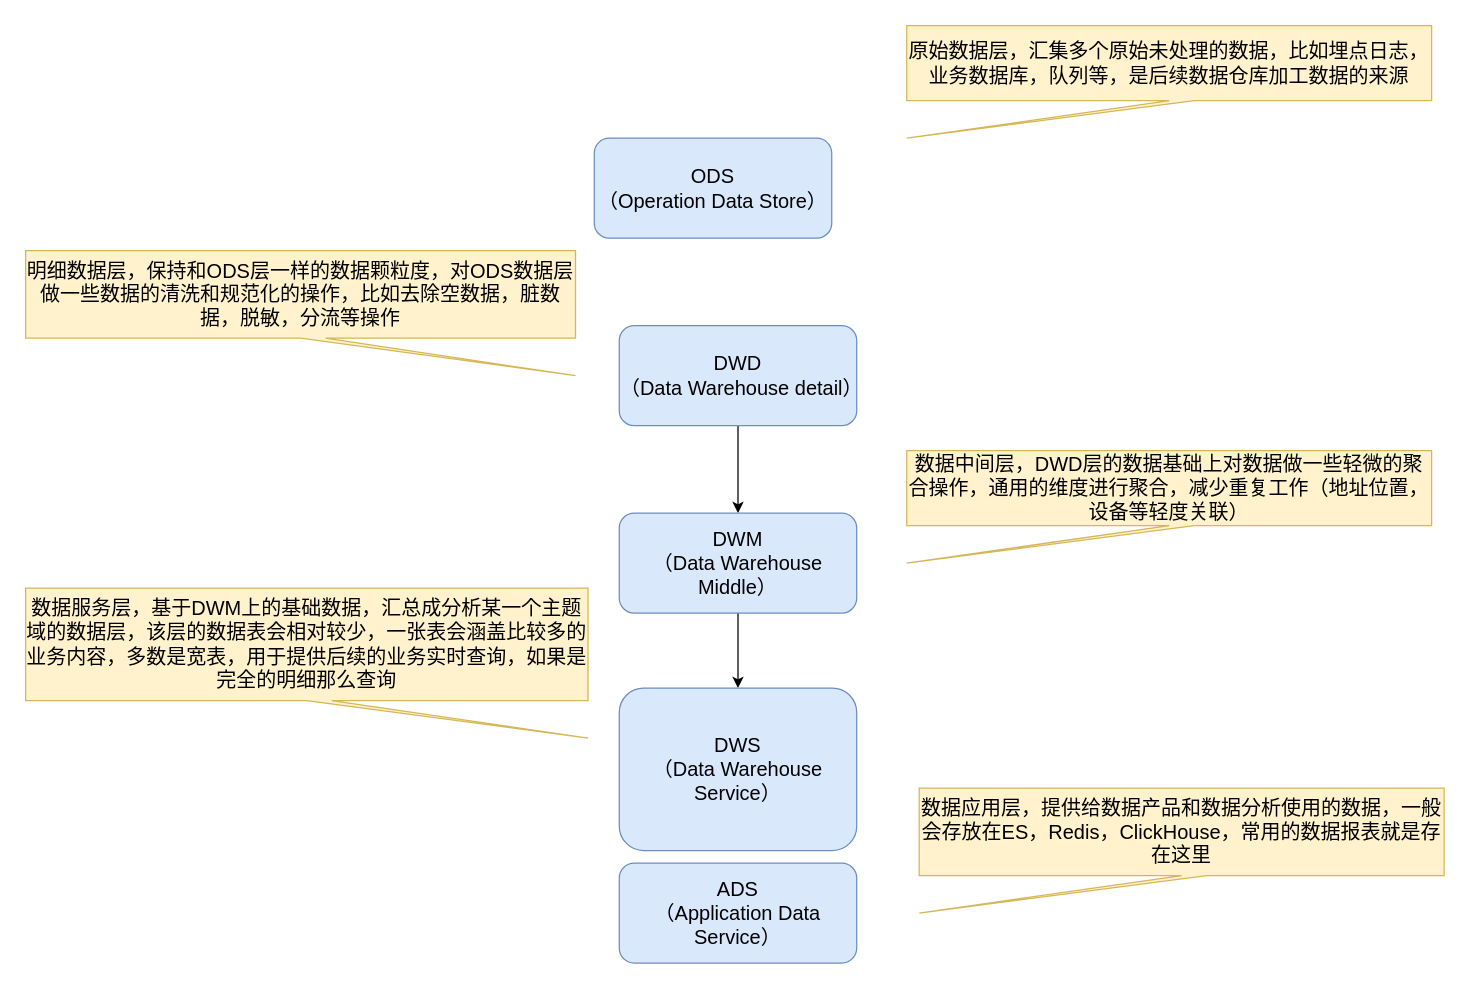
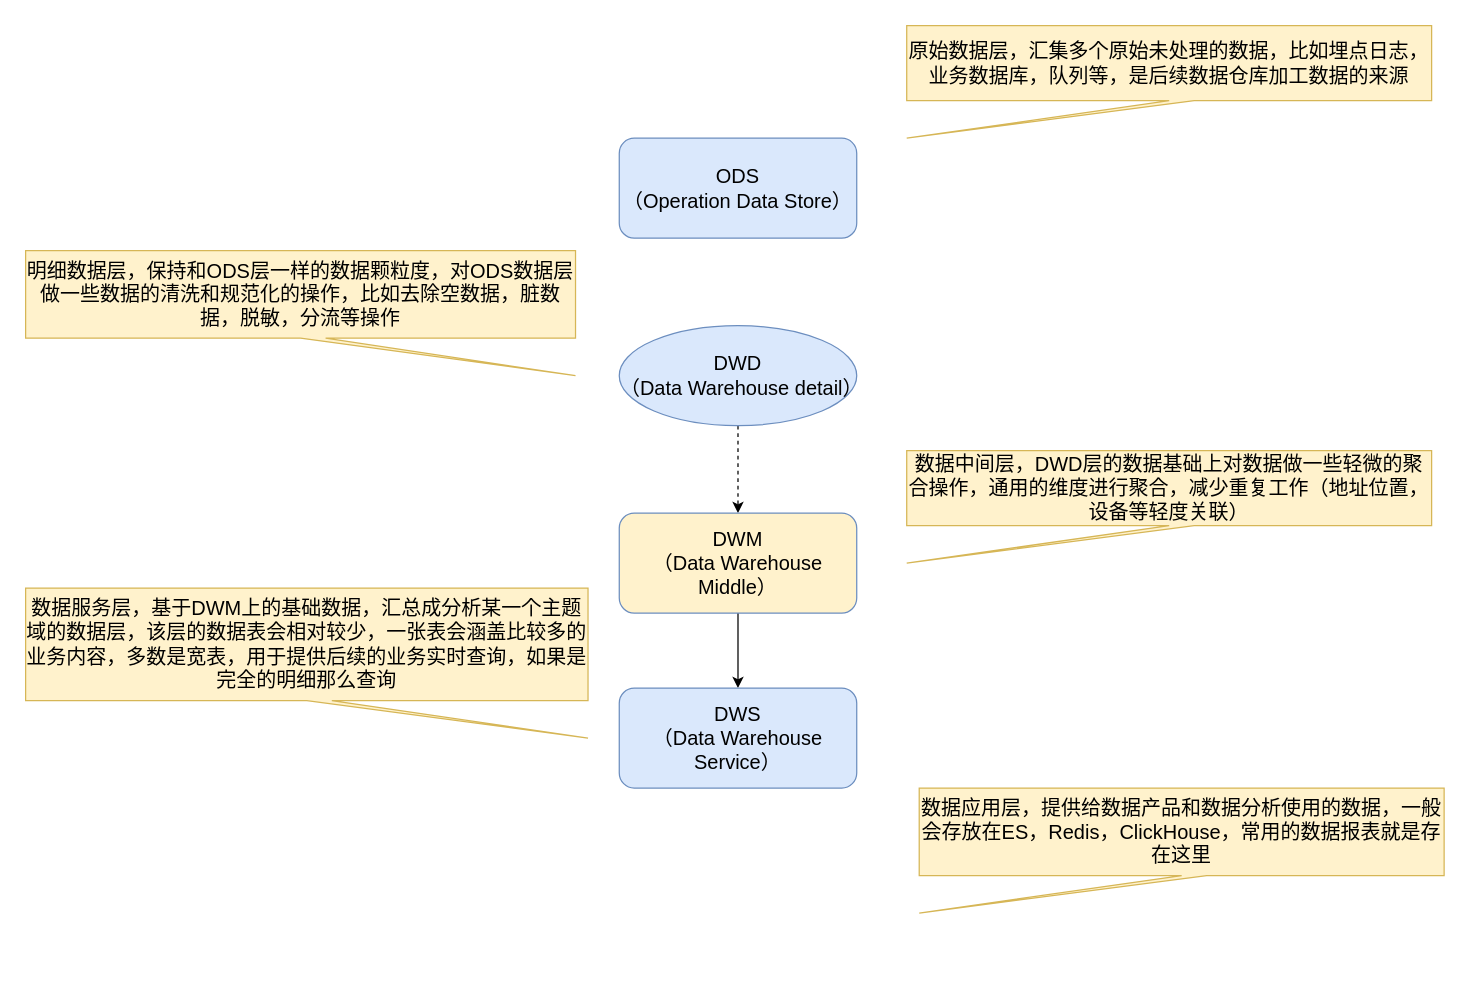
  <mxCell id="0" />
  <mxCell id="1" parent="0" />
- <mxCell id="2" value="&lt;font style=&quot;vertical-align: inherit;&quot; class=&quot;notranslate fyzs-translate-target fyzs-translate-target-wrapper&quot;&gt;&lt;font style=&quot;vertical-align: inherit;&quot; class=&quot;notranslate fyzs-translate-target fyzs-translate-target-box&quot;&gt;&lt;font style=&quot;vertical-align: inherit;&quot; title=&quot;O&quot; class=&quot;notranslate fyzs-translate-target fyzs-translate-target-text&quot;&gt;ODS&lt;/font&gt;&lt;/font&gt;&lt;/font&gt;&lt;div&gt;&lt;font style=&quot;vertical-align: inherit;&quot; class=&quot;notranslate fyzs-translate-target fyzs-translate-target-wrapper&quot;&gt;&lt;font style=&quot;vertical-align: inherit;&quot; class=&quot;notranslate fyzs-translate-target fyzs-translate-target-box&quot;&gt;&lt;font style=&quot;vertical-align: inherit;&quot; title=&quot;O&quot; class=&quot;notranslate fyzs-translate-target fyzs-translate-target-text&quot;&gt;（Operation Data Store）&lt;/font&gt;&lt;/font&gt;&lt;/font&gt;&lt;/div&gt;" style="rounded=1;whiteSpace=wrap;html=1;fillColor=#dae8fc;strokeColor=#6c8ebf;fontSize=16;" vertex="1" parent="1"><mxGeometry x="475" y="110" width="190" height="80" as="geometry" /></mxCell>
- <mxCell id="3" style="edgeStyle=orthogonalEdgeStyle;rounded=0;orthogonalLoop=1;jettySize=auto;html=1;entryX=0.5;entryY=0;entryDx=0;entryDy=0;fontSize=16;" edge="1" parent="1" source="4" target="6"><mxGeometry relative="1" as="geometry" /></mxCell>
- <mxCell id="4" value="&lt;font style=&quot;vertical-align: inherit;&quot; class=&quot;notranslate fyzs-translate-target fyzs-translate-target-wrapper&quot;&gt;&lt;font style=&quot;vertical-align: inherit;&quot; class=&quot;notranslate fyzs-translate-target fyzs-translate-target-box&quot;&gt;&lt;font style=&quot;vertical-align: inherit;&quot; title=&quot;D&quot; class=&quot;notranslate fyzs-translate-target fyzs-translate-target-text&quot;&gt;DWD&lt;/font&gt;&lt;/font&gt;&lt;/font&gt;&lt;div&gt;&lt;font style=&quot;vertical-align: inherit;&quot; class=&quot;notranslate fyzs-translate-target fyzs-translate-target-wrapper&quot;&gt;&lt;font style=&quot;vertical-align: inherit;&quot; class=&quot;notranslate fyzs-translate-target fyzs-translate-target-box&quot;&gt;&lt;font style=&quot;vertical-align: inherit;&quot; title=&quot;D&quot; class=&quot;notranslate fyzs-translate-target fyzs-translate-target-text&quot;&gt;（Data Warehouse detail）&lt;/font&gt;&lt;/font&gt;&lt;/font&gt;&lt;/div&gt;" style="rounded=1;whiteSpace=wrap;html=1;fillColor=#dae8fc;strokeColor=#6c8ebf;fontSize=16;" vertex="1" parent="1"><mxGeometry x="495" y="260" width="190" height="80" as="geometry" /></mxCell>
+ <mxCell id="2" value="&lt;font style=&quot;vertical-align: inherit;&quot; class=&quot;notranslate fyzs-translate-target fyzs-translate-target-wrapper&quot;&gt;&lt;font style=&quot;vertical-align: inherit;&quot; class=&quot;notranslate fyzs-translate-target fyzs-translate-target-box&quot;&gt;&lt;font style=&quot;vertical-align: inherit;&quot; title=&quot;O&quot; class=&quot;notranslate fyzs-translate-target fyzs-translate-target-text&quot;&gt;ODS&lt;/font&gt;&lt;/font&gt;&lt;/font&gt;&lt;div&gt;&lt;font style=&quot;vertical-align: inherit;&quot; class=&quot;notranslate fyzs-translate-target fyzs-translate-target-wrapper&quot;&gt;&lt;font style=&quot;vertical-align: inherit;&quot; class=&quot;notranslate fyzs-translate-target fyzs-translate-target-box&quot;&gt;&lt;font style=&quot;vertical-align: inherit;&quot; title=&quot;O&quot; class=&quot;notranslate fyzs-translate-target fyzs-translate-target-text&quot;&gt;（Operation Data Store）&lt;/font&gt;&lt;/font&gt;&lt;/font&gt;&lt;/div&gt;" style="rounded=1;whiteSpace=wrap;html=1;fillColor=#dae8fc;strokeColor=#6c8ebf;fontSize=16;" vertex="1" parent="1"><mxGeometry x="495" y="110" width="190" height="80" as="geometry" /></mxCell>
+ <mxCell id="3" style="edgeStyle=orthogonalEdgeStyle;rounded=0;orthogonalLoop=1;jettySize=auto;html=1;entryX=0.5;entryY=0;entryDx=0;entryDy=0;fontSize=16;dashed=1;" edge="1" parent="1" source="4" target="6"><mxGeometry relative="1" as="geometry" /></mxCell>
+ <mxCell id="4" value="&lt;font style=&quot;vertical-align: inherit;&quot; class=&quot;notranslate fyzs-translate-target fyzs-translate-target-wrapper&quot;&gt;&lt;font style=&quot;vertical-align: inherit;&quot; class=&quot;notranslate fyzs-translate-target fyzs-translate-target-box&quot;&gt;&lt;font style=&quot;vertical-align: inherit;&quot; title=&quot;D&quot; class=&quot;notranslate fyzs-translate-target fyzs-translate-target-text&quot;&gt;DWD&lt;/font&gt;&lt;/font&gt;&lt;/font&gt;&lt;div&gt;&lt;font style=&quot;vertical-align: inherit;&quot; class=&quot;notranslate fyzs-translate-target fyzs-translate-target-wrapper&quot;&gt;&lt;font style=&quot;vertical-align: inherit;&quot; class=&quot;notranslate fyzs-translate-target fyzs-translate-target-box&quot;&gt;&lt;font style=&quot;vertical-align: inherit;&quot; title=&quot;D&quot; class=&quot;notranslate fyzs-translate-target fyzs-translate-target-text&quot;&gt;（Data Warehouse detail）&lt;/font&gt;&lt;/font&gt;&lt;/font&gt;&lt;/div&gt;" style="ellipse;whiteSpace=wrap;html=1;fillColor=#dae8fc;strokeColor=#6c8ebf;fontSize=16;" vertex="1" parent="1"><mxGeometry x="495" y="260" width="190" height="80" as="geometry" /></mxCell>
  <mxCell id="5" style="edgeStyle=orthogonalEdgeStyle;rounded=0;orthogonalLoop=1;jettySize=auto;html=1;fontSize=16;" edge="1" parent="1" source="6" target="7"><mxGeometry relative="1" as="geometry" /></mxCell>
- <mxCell id="6" value="&lt;font style=&quot;vertical-align: inherit;&quot; class=&quot;notranslate fyzs-translate-target fyzs-translate-target-wrapper&quot;&gt;&lt;font style=&quot;vertical-align: inherit;&quot; class=&quot;notranslate fyzs-translate-target fyzs-translate-target-box&quot;&gt;&lt;font style=&quot;vertical-align: inherit;&quot; title=&quot;D&quot; class=&quot;notranslate fyzs-translate-target fyzs-translate-target-text&quot;&gt;DWM&lt;/font&gt;&lt;/font&gt;&lt;/font&gt;&lt;div&gt;&lt;font style=&quot;vertical-align: inherit;&quot; class=&quot;notranslate fyzs-translate-target fyzs-translate-target-wrapper&quot;&gt;&lt;font style=&quot;vertical-align: inherit;&quot; class=&quot;notranslate fyzs-translate-target fyzs-translate-target-box&quot;&gt;&lt;font style=&quot;vertical-align: inherit;&quot; title=&quot;D&quot; class=&quot;notranslate fyzs-translate-target fyzs-translate-target-text&quot;&gt;（Data Warehouse Middle）&lt;/font&gt;&lt;/font&gt;&lt;/font&gt;&lt;/div&gt;" style="rounded=1;whiteSpace=wrap;html=1;fillColor=#dae8fc;strokeColor=#6c8ebf;fontSize=16;" vertex="1" parent="1"><mxGeometry x="495" y="410" width="190" height="80" as="geometry" /></mxCell>
- <mxCell id="7" value="&lt;font style=&quot;vertical-align: inherit;&quot; class=&quot;notranslate fyzs-translate-target fyzs-translate-target-wrapper&quot;&gt;&lt;font style=&quot;vertical-align: inherit;&quot; class=&quot;notranslate fyzs-translate-target fyzs-translate-target-box&quot;&gt;&lt;font style=&quot;vertical-align: inherit;&quot; title=&quot;D&quot; class=&quot;notranslate fyzs-translate-target fyzs-translate-target-text&quot;&gt;DWS&lt;/font&gt;&lt;/font&gt;&lt;/font&gt;&lt;div&gt;&lt;font style=&quot;vertical-align: inherit;&quot; class=&quot;notranslate fyzs-translate-target fyzs-translate-target-wrapper&quot;&gt;&lt;font style=&quot;vertical-align: inherit;&quot; class=&quot;notranslate fyzs-translate-target fyzs-translate-target-box&quot;&gt;&lt;font style=&quot;vertical-align: inherit;&quot; title=&quot;D&quot; class=&quot;notranslate fyzs-translate-target fyzs-translate-target-text&quot;&gt;（Data Warehouse Service）&lt;/font&gt;&lt;/font&gt;&lt;/font&gt;&lt;/div&gt;" style="rounded=1;whiteSpace=wrap;html=1;fillColor=#dae8fc;strokeColor=#6c8ebf;fontSize=16;" vertex="1" parent="1"><mxGeometry x="495" y="550" width="190" height="130" as="geometry" /></mxCell>
- <mxCell id="8" value="&lt;font style=&quot;vertical-align: inherit;&quot; class=&quot;notranslate fyzs-translate-target fyzs-translate-target-wrapper&quot;&gt;&lt;font style=&quot;vertical-align: inherit;&quot; class=&quot;notranslate fyzs-translate-target fyzs-translate-target-box&quot;&gt;&lt;font style=&quot;vertical-align: inherit;&quot; title=&quot;A&quot; class=&quot;notranslate fyzs-translate-target fyzs-translate-target-text&quot;&gt;ADS&lt;/font&gt;&lt;/font&gt;&lt;/font&gt;&lt;div&gt;&lt;font style=&quot;vertical-align: inherit;&quot; class=&quot;notranslate fyzs-translate-target fyzs-translate-target-wrapper&quot;&gt;&lt;font style=&quot;vertical-align: inherit;&quot; class=&quot;notranslate fyzs-translate-target fyzs-translate-target-box&quot;&gt;&lt;font style=&quot;vertical-align: inherit;&quot; title=&quot;A&quot; class=&quot;notranslate fyzs-translate-target fyzs-translate-target-text&quot;&gt;（Application Data Service）&lt;/font&gt;&lt;/font&gt;&lt;/font&gt;&lt;/div&gt;" style="rounded=1;whiteSpace=wrap;html=1;fillColor=#dae8fc;strokeColor=#6c8ebf;fontSize=16;" vertex="1" parent="1"><mxGeometry x="495" y="690" width="190" height="80" as="geometry" /></mxCell>
+ <mxCell id="6" value="&lt;font style=&quot;vertical-align: inherit;&quot; class=&quot;notranslate fyzs-translate-target fyzs-translate-target-wrapper&quot;&gt;&lt;font style=&quot;vertical-align: inherit;&quot; class=&quot;notranslate fyzs-translate-target fyzs-translate-target-box&quot;&gt;&lt;font style=&quot;vertical-align: inherit;&quot; title=&quot;D&quot; class=&quot;notranslate fyzs-translate-target fyzs-translate-target-text&quot;&gt;DWM&lt;/font&gt;&lt;/font&gt;&lt;/font&gt;&lt;div&gt;&lt;font style=&quot;vertical-align: inherit;&quot; class=&quot;notranslate fyzs-translate-target fyzs-translate-target-wrapper&quot;&gt;&lt;font style=&quot;vertical-align: inherit;&quot; class=&quot;notranslate fyzs-translate-target fyzs-translate-target-box&quot;&gt;&lt;font style=&quot;vertical-align: inherit;&quot; title=&quot;D&quot; class=&quot;notranslate fyzs-translate-target fyzs-translate-target-text&quot;&gt;（Data Warehouse Middle）&lt;/font&gt;&lt;/font&gt;&lt;/font&gt;&lt;/div&gt;" style="rounded=1;whiteSpace=wrap;html=1;fillColor=#fff2cc;strokeColor=#6c8ebf;fontSize=16;" vertex="1" parent="1"><mxGeometry x="495" y="410" width="190" height="80" as="geometry" /></mxCell>
+ <mxCell id="7" value="&lt;font style=&quot;vertical-align: inherit;&quot; class=&quot;notranslate fyzs-translate-target fyzs-translate-target-wrapper&quot;&gt;&lt;font style=&quot;vertical-align: inherit;&quot; class=&quot;notranslate fyzs-translate-target fyzs-translate-target-box&quot;&gt;&lt;font style=&quot;vertical-align: inherit;&quot; title=&quot;D&quot; class=&quot;notranslate fyzs-translate-target fyzs-translate-target-text&quot;&gt;DWS&lt;/font&gt;&lt;/font&gt;&lt;/font&gt;&lt;div&gt;&lt;font style=&quot;vertical-align: inherit;&quot; class=&quot;notranslate fyzs-translate-target fyzs-translate-target-wrapper&quot;&gt;&lt;font style=&quot;vertical-align: inherit;&quot; class=&quot;notranslate fyzs-translate-target fyzs-translate-target-box&quot;&gt;&lt;font style=&quot;vertical-align: inherit;&quot; title=&quot;D&quot; class=&quot;notranslate fyzs-translate-target fyzs-translate-target-text&quot;&gt;（Data Warehouse Service）&lt;/font&gt;&lt;/font&gt;&lt;/font&gt;&lt;/div&gt;" style="rounded=1;whiteSpace=wrap;html=1;fillColor=#dae8fc;strokeColor=#6c8ebf;fontSize=16;" vertex="1" parent="1"><mxGeometry x="495" y="550" width="190" height="80" as="geometry" /></mxCell>
  <mxCell id="9" value="&lt;font style=&quot;vertical-align: inherit;&quot; class=&quot;notranslate fyzs-translate-target fyzs-translate-target-wrapper&quot;&gt;&lt;font style=&quot;vertical-align: inherit;&quot; class=&quot;notranslate fyzs-translate-target fyzs-translate-target-box&quot;&gt;&lt;font style=&quot;vertical-align: inherit;&quot; title=&quot;y&quot; class=&quot;notranslate fyzs-translate-target fyzs-translate-target-text&quot;&gt;原始数据层，汇集多个原始未处理的数据，比如埋点日志，业务数据库，队列等，是后续数据仓库加工数据的来源&lt;/font&gt;&lt;/font&gt;&lt;/font&gt;" style="shape=callout;whiteSpace=wrap;html=1;perimeter=calloutPerimeter;position2=0;fontSize=16;fillColor=#fff2cc;strokeColor=#d6b656;" vertex="1" parent="1"><mxGeometry x="725" y="20" width="420" height="90" as="geometry" /></mxCell>
  <mxCell id="10" value="&lt;font style=&quot;vertical-align: inherit;&quot; class=&quot;notranslate fyzs-translate-target fyzs-translate-target-wrapper&quot;&gt;&lt;font style=&quot;vertical-align: inherit;&quot; class=&quot;notranslate fyzs-translate-target fyzs-translate-target-box&quot;&gt;&lt;font style=&quot;vertical-align: inherit;&quot; title=&quot;m&quot; class=&quot;notranslate fyzs-translate-target fyzs-translate-target-text&quot;&gt;明细数据层，保持和ODS层一样的数据颗粒度，对ODS数据层做一些数据的清洗和规范化的操作，比如去除空数据，脏数据，脱敏，分流等操作&lt;/font&gt;&lt;/font&gt;&lt;/font&gt;" style="shape=callout;whiteSpace=wrap;html=1;perimeter=calloutPerimeter;position2=1;fontSize=16;fillColor=#fff2cc;strokeColor=#d6b656;" vertex="1" parent="1"><mxGeometry x="20" y="200" width="440" height="100" as="geometry" /></mxCell>
  <mxCell id="11" value="&lt;font style=&quot;vertical-align: inherit;&quot; class=&quot;notranslate fyzs-translate-target fyzs-translate-target-wrapper&quot;&gt;&lt;font style=&quot;vertical-align: inherit;&quot; class=&quot;notranslate fyzs-translate-target fyzs-translate-target-box&quot;&gt;&lt;font style=&quot;vertical-align: inherit;&quot; title=&quot;s&quot; class=&quot;notranslate fyzs-translate-target fyzs-translate-target-text&quot;&gt;数据中间层，DWD层的数据基础上对数据做一些轻微的聚合操作，通用的维度进行聚合，减少重复工作（地址位置，设备等轻度关联）&lt;/font&gt;&lt;/font&gt;&lt;/font&gt;" style="shape=callout;whiteSpace=wrap;html=1;perimeter=calloutPerimeter;position2=0;fontSize=16;fillColor=#fff2cc;strokeColor=#d6b656;" vertex="1" parent="1"><mxGeometry x="725" y="360" width="420" height="90" as="geometry" /></mxCell>
  <mxCell id="12" value="&lt;font style=&quot;vertical-align: inherit;&quot; class=&quot;notranslate fyzs-translate-target fyzs-translate-target-wrapper&quot;&gt;&lt;font style=&quot;vertical-align: inherit;&quot; class=&quot;notranslate fyzs-translate-target fyzs-translate-target-box&quot;&gt;&lt;font style=&quot;vertical-align: inherit;&quot; title=&quot;s&quot; class=&quot;notranslate fyzs-translate-target fyzs-translate-target-text&quot;&gt;数据服务层，基于DWM上的基础数据，汇总成分析某一个主题域的数据层，该层的数据表会相对较少，一张表会涵盖比较多的业务内容，多数是宽表，用于提供后续的业务实时查询，如果是完全的明细那么查询&lt;/font&gt;&lt;/font&gt;&lt;/font&gt;" style="shape=callout;whiteSpace=wrap;html=1;perimeter=calloutPerimeter;position2=1;fontSize=16;fillColor=#fff2cc;strokeColor=#d6b656;" vertex="1" parent="1"><mxGeometry x="20" y="470" width="450" height="120" as="geometry" /></mxCell>
  <mxCell id="13" value="&lt;font style=&quot;vertical-align: inherit;&quot; class=&quot;notranslate fyzs-translate-target fyzs-translate-target-wrapper&quot;&gt;&lt;font style=&quot;vertical-align: inherit;&quot; class=&quot;notranslate fyzs-translate-target fyzs-translate-target-box&quot;&gt;&lt;font style=&quot;vertical-align: inherit;&quot; title=&quot;s&quot; class=&quot;notranslate fyzs-translate-target fyzs-translate-target-text&quot;&gt;数据应用层，提供给数据产品和数据分析使用的数据，一般会存放在ES，Redis，ClickHouse，常用的数据报表就是存在这里&lt;/font&gt;&lt;/font&gt;&lt;/font&gt;" style="shape=callout;whiteSpace=wrap;html=1;perimeter=calloutPerimeter;position2=0;fontSize=16;fillColor=#fff2cc;strokeColor=#d6b656;" vertex="1" parent="1"><mxGeometry x="735" y="630" width="420" height="100" as="geometry" /></mxCell>
